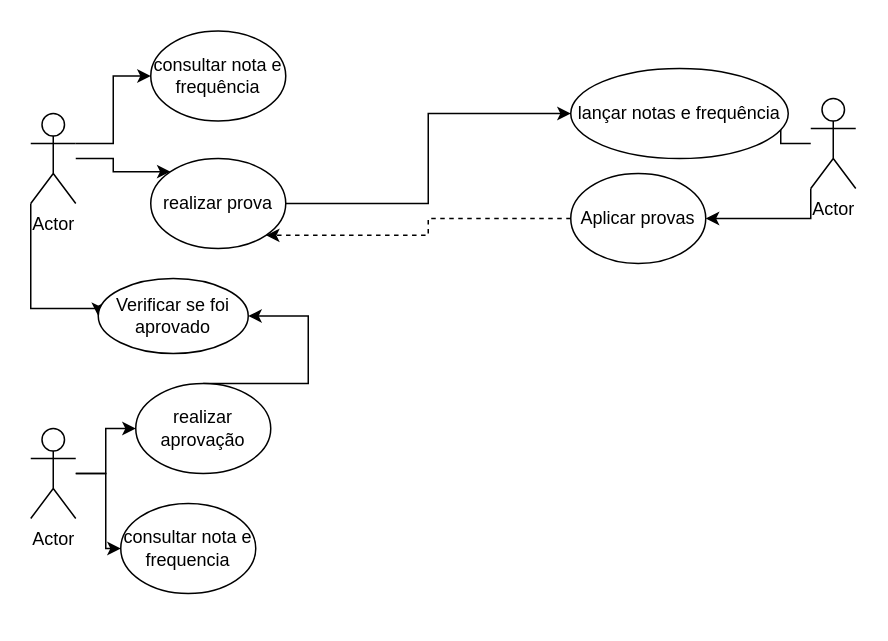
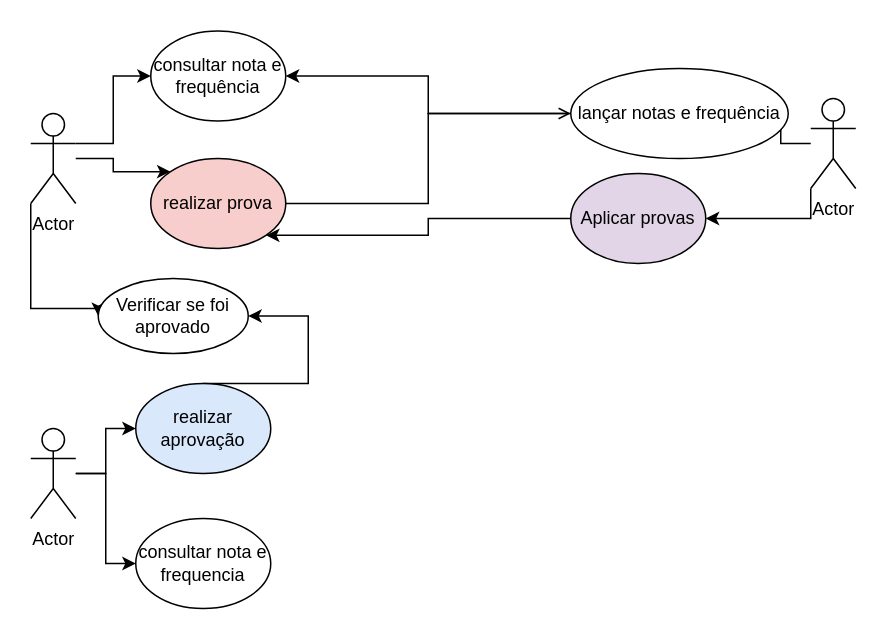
  <mxCell id="0" />
  <mxCell id="1" parent="0" />
  <mxCell id="2" style="edgeStyle=orthogonalEdgeStyle;rounded=0;orthogonalLoop=1;jettySize=auto;html=1;" parent="1" source="4" target="19" edge="1"><mxGeometry relative="1" as="geometry" /></mxCell>
  <mxCell id="3" style="edgeStyle=orthogonalEdgeStyle;rounded=0;orthogonalLoop=1;jettySize=auto;html=1;" parent="1" source="4" target="21" edge="1"><mxGeometry relative="1" as="geometry" /></mxCell>
  <mxCell id="4" value="Actor" style="shape=umlActor;verticalLabelPosition=bottom;verticalAlign=top;html=1;outlineConnect=0;" parent="1" vertex="1"><mxGeometry x="20" y="285" width="30" height="60" as="geometry" /></mxCell>
  <mxCell id="5" style="edgeStyle=orthogonalEdgeStyle;rounded=0;orthogonalLoop=1;jettySize=auto;html=1;entryX=0;entryY=0;entryDx=0;entryDy=0;" parent="1" source="8" target="13" edge="1"><mxGeometry relative="1" as="geometry" /></mxCell>
  <mxCell id="6" style="edgeStyle=orthogonalEdgeStyle;rounded=0;orthogonalLoop=1;jettySize=auto;html=1;exitX=1;exitY=0.333;exitDx=0;exitDy=0;exitPerimeter=0;" parent="1" source="8" target="14" edge="1"><mxGeometry relative="1" as="geometry" /></mxCell>
  <mxCell id="7" style="edgeStyle=orthogonalEdgeStyle;rounded=0;orthogonalLoop=1;jettySize=auto;html=1;entryX=0;entryY=0.5;entryDx=0;entryDy=0;" edge="1" parent="1" source="8" target="22"><mxGeometry relative="1" as="geometry"><Array as="points"><mxPoint x="20" y="205" /><mxPoint x="65" y="205" /><mxPoint x="65" y="210" /></Array></mxGeometry></mxCell>
  <mxCell id="8" value="Actor" style="shape=umlActor;verticalLabelPosition=bottom;verticalAlign=top;html=1;outlineConnect=0;" parent="1" vertex="1"><mxGeometry x="20" y="75" width="30" height="60" as="geometry" /></mxCell>
  <mxCell id="9" style="edgeStyle=orthogonalEdgeStyle;rounded=0;orthogonalLoop=1;jettySize=auto;html=1;entryX=1;entryY=0.5;entryDx=0;entryDy=0;" parent="1" source="11" target="16" edge="1"><mxGeometry relative="1" as="geometry" /></mxCell>
  <mxCell id="10" style="edgeStyle=orthogonalEdgeStyle;rounded=0;orthogonalLoop=1;jettySize=auto;html=1;exitX=0;exitY=1;exitDx=0;exitDy=0;exitPerimeter=0;entryX=1;entryY=0.5;entryDx=0;entryDy=0;" parent="1" source="11" target="18" edge="1"><mxGeometry relative="1" as="geometry" /></mxCell>
  <mxCell id="11" value="Actor" style="shape=umlActor;verticalLabelPosition=bottom;verticalAlign=top;html=1;outlineConnect=0;" parent="1" vertex="1"><mxGeometry x="540" y="65" width="30" height="60" as="geometry" /></mxCell>
- <mxCell id="12" style="edgeStyle=orthogonalEdgeStyle;rounded=0;orthogonalLoop=1;jettySize=auto;html=1;" parent="1" source="13" target="16" edge="1"><mxGeometry relative="1" as="geometry" /></mxCell>
- <mxCell id="13" value="realizar prova" style="ellipse;whiteSpace=wrap;html=1;" parent="1" vertex="1"><mxGeometry x="100" y="105" width="90" height="60" as="geometry" /></mxCell>
+ <mxCell id="12" style="edgeStyle=orthogonalEdgeStyle;rounded=0;orthogonalLoop=1;jettySize=auto;html=1;endArrow=open;" parent="1" source="13" target="16" edge="1"><mxGeometry relative="1" as="geometry" /></mxCell>
+ <mxCell id="13" value="realizar prova" style="ellipse;whiteSpace=wrap;html=1;fillColor=#f8cecc;" parent="1" vertex="1"><mxGeometry x="100" y="105" width="90" height="60" as="geometry" /></mxCell>
  <mxCell id="14" value="consultar nota e frequência" style="ellipse;whiteSpace=wrap;html=1;" parent="1" vertex="1"><mxGeometry x="100" y="20" width="90" height="60" as="geometry" /></mxCell>
+ <mxCell id="15" style="edgeStyle=orthogonalEdgeStyle;rounded=0;orthogonalLoop=1;jettySize=auto;html=1;" parent="1" source="16" target="14" edge="1"><mxGeometry relative="1" as="geometry" /></mxCell>
  <mxCell id="16" value="lançar notas e frequência" style="ellipse;whiteSpace=wrap;html=1;" parent="1" vertex="1"><mxGeometry x="380" y="45" width="145" height="60" as="geometry" /></mxCell>
- <mxCell id="17" style="edgeStyle=orthogonalEdgeStyle;rounded=0;orthogonalLoop=1;jettySize=auto;html=1;entryX=1;entryY=1;entryDx=0;entryDy=0;dashed=1;" parent="1" source="18" target="13" edge="1"><mxGeometry relative="1" as="geometry" /></mxCell>
- <mxCell id="18" value="Aplicar provas" style="ellipse;whiteSpace=wrap;html=1;" parent="1" vertex="1"><mxGeometry x="380" y="115" width="90" height="60" as="geometry" /></mxCell>
- <mxCell id="19" value="consultar nota e frequencia" style="ellipse;whiteSpace=wrap;html=1;" parent="1" vertex="1"><mxGeometry x="80" y="335" width="90" height="60" as="geometry" /></mxCell>
+ <mxCell id="17" style="edgeStyle=orthogonalEdgeStyle;rounded=0;orthogonalLoop=1;jettySize=auto;html=1;entryX=1;entryY=1;entryDx=0;entryDy=0;" parent="1" source="18" target="13" edge="1"><mxGeometry relative="1" as="geometry" /></mxCell>
+ <mxCell id="18" value="Aplicar provas" style="ellipse;whiteSpace=wrap;html=1;fillColor=#e1d5e7;" parent="1" vertex="1"><mxGeometry x="380" y="115" width="90" height="60" as="geometry" /></mxCell>
+ <mxCell id="19" value="consultar nota e frequencia" style="ellipse;whiteSpace=wrap;html=1;" parent="1" vertex="1"><mxGeometry x="90" y="345" width="90" height="60" as="geometry" /></mxCell>
  <mxCell id="20" style="edgeStyle=orthogonalEdgeStyle;rounded=0;orthogonalLoop=1;jettySize=auto;html=1;entryX=1;entryY=0.5;entryDx=0;entryDy=0;" edge="1" parent="1" source="21" target="22"><mxGeometry relative="1" as="geometry"><Array as="points"><mxPoint x="205" y="255" /><mxPoint x="205" y="210" /></Array></mxGeometry></mxCell>
- <mxCell id="21" value="realizar aprovação" style="ellipse;whiteSpace=wrap;html=1;" parent="1" vertex="1"><mxGeometry x="90" y="255" width="90" height="60" as="geometry" /></mxCell>
+ <mxCell id="21" value="realizar aprovação" style="ellipse;whiteSpace=wrap;html=1;fillColor=#dae8fc;" parent="1" vertex="1"><mxGeometry x="90" y="255" width="90" height="60" as="geometry" /></mxCell>
  <mxCell id="22" value="Verificar se foi aprovado" style="ellipse;whiteSpace=wrap;html=1;" vertex="1" parent="1"><mxGeometry x="65" y="185" width="100" height="50" as="geometry" /></mxCell>
